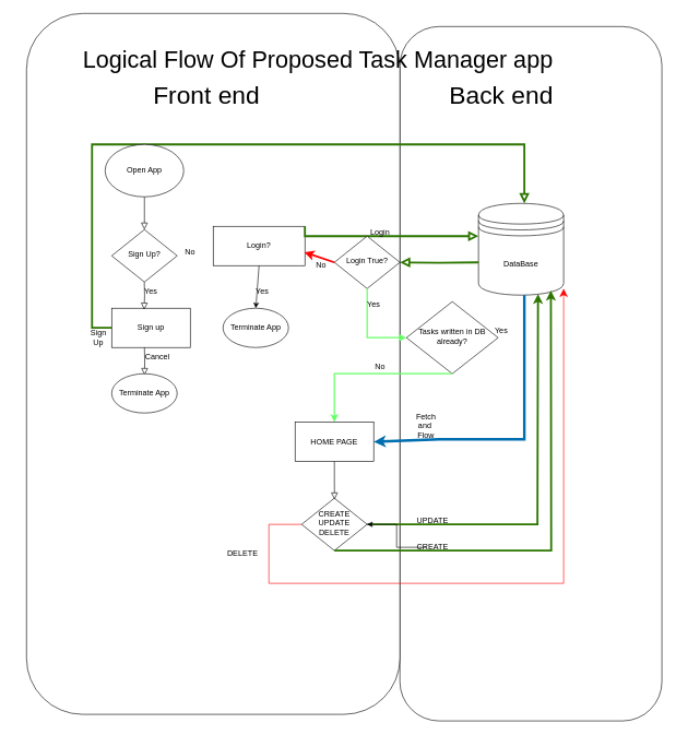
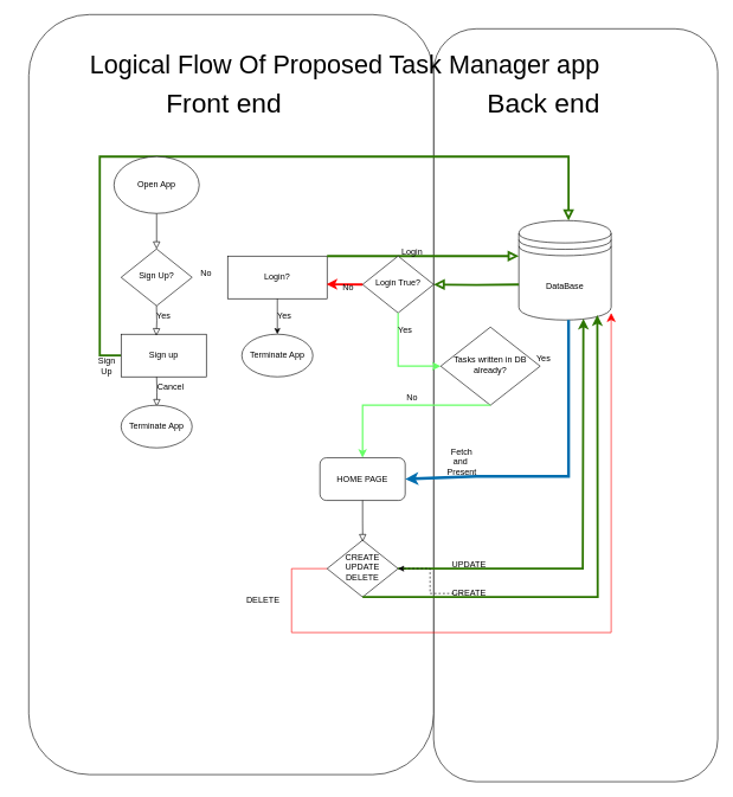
  <mxCell id="0" />
  <mxCell id="1" parent="0" />
  <mxCell id="2" value="" style="rounded=1;whiteSpace=wrap;html=1;" parent="1" vertex="1"><mxGeometry x="610" y="40" width="400" height="1060" as="geometry" /></mxCell>
  <mxCell id="3" value="" style="rounded=1;whiteSpace=wrap;html=1;" parent="1" vertex="1"><mxGeometry x="40" y="20" width="570" height="1070" as="geometry" /></mxCell>
  <mxCell id="4" value="" style="rounded=0;html=1;jettySize=auto;orthogonalLoop=1;fontSize=11;endArrow=block;endFill=0;endSize=8;strokeWidth=1;shadow=0;labelBackgroundColor=none;edgeStyle=orthogonalEdgeStyle;" parent="1" edge="1"><mxGeometry relative="1" as="geometry"><mxPoint x="220" y="300" as="sourcePoint" /><mxPoint x="220" y="350" as="targetPoint" /></mxGeometry></mxCell>
  <mxCell id="5" value="Sign Up?" style="rhombus;whiteSpace=wrap;html=1;shadow=0;fontFamily=Helvetica;fontSize=12;align=center;strokeWidth=1;spacing=6;spacingTop=-4;" parent="1" vertex="1"><mxGeometry x="170" y="350" width="100" height="80" as="geometry" /></mxCell>
  <mxCell id="6" value="" style="rounded=0;html=1;jettySize=auto;orthogonalLoop=1;fontSize=11;endArrow=block;endFill=0;endSize=8;strokeWidth=3;shadow=0;labelBackgroundColor=none;edgeStyle=orthogonalEdgeStyle;exitX=0;exitY=0.5;exitDx=0;exitDy=0;fillColor=#60a917;strokeColor=#2D7600;" parent="1" source="12" target="16" edge="1"><mxGeometry x="0.333" y="20" relative="1" as="geometry"><mxPoint as="offset" /><mxPoint x="130" y="530" as="sourcePoint" /><mxPoint x="790" y="290" as="targetPoint" /><Array as="points"><mxPoint x="140" y="500" /><mxPoint x="140" y="220" /><mxPoint x="800" y="220" /></Array></mxGeometry></mxCell>
  <mxCell id="7" value="Open App" style="ellipse;whiteSpace=wrap;html=1;" parent="1" vertex="1"><mxGeometry x="160" y="220" width="120" height="80" as="geometry" /></mxCell>
  <mxCell id="8" value="Yes" style="text;html=1;strokeColor=none;fillColor=none;align=center;verticalAlign=middle;whiteSpace=wrap;rounded=0;" parent="1" vertex="1"><mxGeometry x="220" y="440" width="20" height="10" as="geometry" /></mxCell>
  <mxCell id="9" value="&lt;font style=&quot;font-size: 36px;&quot;&gt;Logical Flow Of Proposed Task Manager app&lt;/font&gt;" style="text;html=1;strokeColor=none;fillColor=none;align=center;verticalAlign=middle;whiteSpace=wrap;rounded=0;" parent="1" vertex="1"><mxGeometry x="20" y="40" width="930" height="100" as="geometry" /></mxCell>
  <mxCell id="10" value="&lt;font style=&quot;font-size: 38px;&quot;&gt;Front end&lt;/font&gt;" style="text;html=1;strokeColor=none;fillColor=none;align=center;verticalAlign=middle;whiteSpace=wrap;rounded=0;" parent="1" vertex="1"><mxGeometry x="160" y="120" width="310" height="50" as="geometry" /></mxCell>
  <mxCell id="11" value="&lt;font style=&quot;font-size: 38px;&quot;&gt;Back end&lt;/font&gt;" style="text;html=1;strokeColor=none;fillColor=none;align=center;verticalAlign=middle;whiteSpace=wrap;rounded=0;" parent="1" vertex="1"><mxGeometry x="610" y="120" width="310" height="50" as="geometry" /></mxCell>
  <mxCell id="12" value="Sign up" style="rounded=0;whiteSpace=wrap;html=1;" parent="1" vertex="1"><mxGeometry x="170" y="470" width="120" height="60" as="geometry" /></mxCell>
  <mxCell id="13" value="" style="rounded=0;html=1;jettySize=auto;orthogonalLoop=1;fontSize=11;endArrow=block;endFill=0;endSize=8;strokeWidth=1;shadow=0;labelBackgroundColor=none;edgeStyle=orthogonalEdgeStyle;entryX=0.413;entryY=0.037;entryDx=0;entryDy=0;entryPerimeter=0;" parent="1" target="12" edge="1"><mxGeometry relative="1" as="geometry"><mxPoint x="219.8" y="430" as="sourcePoint" /><mxPoint x="219.8" y="480" as="targetPoint" /></mxGeometry></mxCell>
- <mxCell id="14" value="Login?" style="rounded=0;whiteSpace=wrap;html=1;" parent="1" vertex="1"><mxGeometry x="325" y="345" width="140" height="60" as="geometry" /></mxCell>
+ <mxCell id="14" value="Login?" style="rounded=0;whiteSpace=wrap;html=1;" parent="1" vertex="1"><mxGeometry x="320" y="360" width="140" height="60" as="geometry" /></mxCell>
  <mxCell id="15" value="No" style="text;html=1;strokeColor=none;fillColor=none;align=center;verticalAlign=middle;whiteSpace=wrap;rounded=0;" parent="1" vertex="1"><mxGeometry x="280" y="380" width="20" height="10" as="geometry" /></mxCell>
  <mxCell id="16" value="DataBase" style="shape=datastore;whiteSpace=wrap;html=1;" parent="1" vertex="1"><mxGeometry x="730" y="310" width="130" height="140" as="geometry" /></mxCell>
  <mxCell id="17" value="Sign Up" style="text;html=1;strokeColor=none;fillColor=none;align=center;verticalAlign=middle;whiteSpace=wrap;rounded=0;" parent="1" vertex="1"><mxGeometry x="140" y="510" width="20" height="10" as="geometry" /></mxCell>
  <mxCell id="18" value="" style="rounded=0;html=1;jettySize=auto;orthogonalLoop=1;fontSize=11;endArrow=block;endFill=0;endSize=8;strokeWidth=1;shadow=0;labelBackgroundColor=none;edgeStyle=orthogonalEdgeStyle;entryX=0.413;entryY=0.037;entryDx=0;entryDy=0;entryPerimeter=0;" parent="1" edge="1"><mxGeometry relative="1" as="geometry"><mxPoint x="220" y="530" as="sourcePoint" /><mxPoint x="220.2" y="572" as="targetPoint" /></mxGeometry></mxCell>
  <mxCell id="19" value="Cancel" style="text;html=1;strokeColor=none;fillColor=none;align=center;verticalAlign=middle;whiteSpace=wrap;rounded=0;" parent="1" vertex="1"><mxGeometry x="230" y="540" width="20" height="10" as="geometry" /></mxCell>
  <mxCell id="20" value="Terminate App" style="ellipse;whiteSpace=wrap;html=1;" parent="1" vertex="1"><mxGeometry x="170" y="570" width="100" height="60" as="geometry" /></mxCell>
  <mxCell id="21" value="" style="rounded=0;html=1;jettySize=auto;orthogonalLoop=1;fontSize=11;endArrow=block;endFill=0;endSize=8;strokeWidth=3;shadow=0;labelBackgroundColor=none;edgeStyle=orthogonalEdgeStyle;exitX=1;exitY=0;exitDx=0;exitDy=0;fillColor=#60a917;strokeColor=#2D7600;" parent="1" source="14" edge="1"><mxGeometry x="0.333" y="20" relative="1" as="geometry"><mxPoint as="offset" /><mxPoint x="180" y="510" as="sourcePoint" /><mxPoint x="730" y="360" as="targetPoint" /><Array as="points"><mxPoint x="730" y="360" /></Array></mxGeometry></mxCell>
  <mxCell id="22" value="" style="rounded=0;html=1;jettySize=auto;orthogonalLoop=1;fontSize=11;endArrow=block;endFill=0;endSize=8;strokeWidth=3;shadow=0;labelBackgroundColor=none;edgeStyle=orthogonalEdgeStyle;fillColor=#60a917;strokeColor=#2D7600;entryX=1;entryY=0.5;entryDx=0;entryDy=0;" parent="1" target="23" edge="1"><mxGeometry x="0.333" y="20" relative="1" as="geometry"><mxPoint as="offset" /><mxPoint x="730" y="400" as="sourcePoint" /><mxPoint x="460" y="380" as="targetPoint" /><Array as="points" /></mxGeometry></mxCell>
  <mxCell id="23" value="Login True?" style="rhombus;whiteSpace=wrap;html=1;shadow=0;fontFamily=Helvetica;fontSize=12;align=center;strokeWidth=1;spacing=6;spacingTop=-4;" parent="1" vertex="1"><mxGeometry x="510" y="360" width="100" height="80" as="geometry" /></mxCell>
  <mxCell id="24" value="" style="endArrow=classic;html=1;rounded=0;exitX=0;exitY=0.5;exitDx=0;exitDy=0;entryX=0.994;entryY=0.66;entryDx=0;entryDy=0;entryPerimeter=0;strokeColor=#FF0000;strokeWidth=3;" parent="1" source="23" target="14" edge="1"><mxGeometry width="50" height="50" relative="1" as="geometry"><mxPoint x="340" y="500" as="sourcePoint" /><mxPoint x="390" y="450" as="targetPoint" /></mxGeometry></mxCell>
  <mxCell id="25" value="No" style="text;html=1;strokeColor=none;fillColor=none;align=center;verticalAlign=middle;whiteSpace=wrap;rounded=0;" parent="1" vertex="1"><mxGeometry x="480" y="400" width="20" height="10" as="geometry" /></mxCell>
  <mxCell id="26" value="Login" style="text;html=1;strokeColor=none;fillColor=none;align=center;verticalAlign=middle;whiteSpace=wrap;rounded=0;" parent="1" vertex="1"><mxGeometry x="570" y="350" width="20" height="10" as="geometry" /></mxCell>
  <mxCell id="27" value="" style="endArrow=classic;html=1;rounded=0;exitX=0.5;exitY=1;exitDx=0;exitDy=0;" parent="1" source="14" edge="1"><mxGeometry width="50" height="50" relative="1" as="geometry"><mxPoint x="470" y="430" as="sourcePoint" /><mxPoint x="390" y="470" as="targetPoint" /></mxGeometry></mxCell>
  <mxCell id="28" value="Terminate App" style="ellipse;whiteSpace=wrap;html=1;" parent="1" vertex="1"><mxGeometry x="340" y="470" width="100" height="60" as="geometry" /></mxCell>
  <mxCell id="29" value="Yes" style="text;html=1;strokeColor=none;fillColor=none;align=center;verticalAlign=middle;whiteSpace=wrap;rounded=0;" parent="1" vertex="1"><mxGeometry x="390" y="440" width="20" height="10" as="geometry" /></mxCell>
  <mxCell id="30" value="" style="endArrow=classic;html=1;rounded=0;exitX=0.5;exitY=1;exitDx=0;exitDy=0;entryX=0;entryY=0.5;entryDx=0;entryDy=0;strokeWidth=2;strokeColor=#66FF66;" parent="1" target="32" edge="1"><mxGeometry width="50" height="50" relative="1" as="geometry"><mxPoint x="560" y="440" as="sourcePoint" /><mxPoint x="560" y="490" as="targetPoint" /><Array as="points"><mxPoint x="560" y="470" /><mxPoint x="560" y="515" /></Array></mxGeometry></mxCell>
  <mxCell id="31" value="Yes" style="text;html=1;strokeColor=none;fillColor=none;align=center;verticalAlign=middle;whiteSpace=wrap;rounded=0;" parent="1" vertex="1"><mxGeometry x="560" y="460" width="20" height="10" as="geometry" /></mxCell>
  <mxCell id="32" value="Tasks written in DB already?" style="rhombus;whiteSpace=wrap;html=1;shadow=0;fontFamily=Helvetica;fontSize=12;align=center;strokeWidth=1;spacing=6;spacingTop=-4;" parent="1" vertex="1"><mxGeometry x="620" y="460" width="140" height="110" as="geometry" /></mxCell>
  <mxCell id="33" value="" style="endArrow=classic;html=1;rounded=0;entryX=0.5;entryY=0;entryDx=0;entryDy=0;strokeWidth=2;strokeColor=#66FF66;exitX=0.5;exitY=1;exitDx=0;exitDy=0;" parent="1" source="32" target="34" edge="1"><mxGeometry width="50" height="50" relative="1" as="geometry"><mxPoint x="590" y="570" as="sourcePoint" /><mxPoint x="650" y="645" as="targetPoint" /><Array as="points"><mxPoint x="590" y="570" /><mxPoint x="510" y="570" /></Array></mxGeometry></mxCell>
- <mxCell id="34" value="HOME PAGE" style="rounded=0;whiteSpace=wrap;html=1;" parent="1" vertex="1"><mxGeometry x="450" y="644" width="120" height="60" as="geometry" /></mxCell>
+ <mxCell id="34" value="HOME PAGE" style="whiteSpace=wrap;html=1;rounded=1;" parent="1" vertex="1"><mxGeometry x="450" y="644" width="120" height="60" as="geometry" /></mxCell>
  <mxCell id="35" value="" style="endArrow=classic;html=1;rounded=0;entryX=1;entryY=0.5;entryDx=0;entryDy=0;strokeWidth=4;strokeColor=#006EAF;fillColor=#1ba1e2;" parent="1" target="34" edge="1"><mxGeometry width="50" height="50" relative="1" as="geometry"><mxPoint x="800" y="450" as="sourcePoint" /><mxPoint x="829" y="454" as="targetPoint" /><Array as="points"><mxPoint x="800" y="520" /><mxPoint x="800" y="670" /><mxPoint x="670" y="670" /></Array></mxGeometry></mxCell>
  <mxCell id="36" value="No" style="text;html=1;strokeColor=none;fillColor=none;align=center;verticalAlign=middle;whiteSpace=wrap;rounded=0;" vertex="1" parent="1"><mxGeometry x="570" y="555" width="20" height="10" as="geometry" /></mxCell>
  <mxCell id="37" value="Yes" style="text;html=1;strokeColor=none;fillColor=none;align=center;verticalAlign=middle;whiteSpace=wrap;rounded=0;" vertex="1" parent="1"><mxGeometry x="755" y="500" width="20" height="10" as="geometry" /></mxCell>
- <mxCell id="38" value="Fetch and&amp;nbsp; Flow" style="text;html=1;strokeColor=none;fillColor=none;align=center;verticalAlign=middle;whiteSpace=wrap;rounded=0;" vertex="1" parent="1"><mxGeometry x="640" y="645" width="20" height="10" as="geometry" /></mxCell>
+ <mxCell id="38" value="Fetch and&amp;nbsp; Present" style="text;html=1;strokeColor=none;fillColor=none;align=center;verticalAlign=middle;whiteSpace=wrap;rounded=0;" vertex="1" parent="1"><mxGeometry x="640" y="645" width="20" height="10" as="geometry" /></mxCell>
  <mxCell id="39" value="CREATE&lt;br&gt;UPDATE&lt;br&gt;DELETE" style="rhombus;whiteSpace=wrap;html=1;shadow=0;fontFamily=Helvetica;fontSize=12;align=center;strokeWidth=1;spacing=6;spacingTop=-4;" vertex="1" parent="1"><mxGeometry x="460" y="760" width="100" height="80" as="geometry" /></mxCell>
  <mxCell id="40" value="" style="rounded=0;html=1;jettySize=auto;orthogonalLoop=1;fontSize=11;endArrow=block;endFill=0;endSize=8;strokeWidth=1;shadow=0;labelBackgroundColor=none;edgeStyle=orthogonalEdgeStyle;entryX=0.413;entryY=0.037;entryDx=0;entryDy=0;entryPerimeter=0;exitX=0.5;exitY=1;exitDx=0;exitDy=0;" edge="1" parent="1" source="34"><mxGeometry relative="1" as="geometry"><mxPoint x="510" y="720" as="sourcePoint" /><mxPoint x="510.2" y="762" as="targetPoint" /></mxGeometry></mxCell>
  <mxCell id="41" value="" style="endArrow=classic;html=1;rounded=0;exitX=1;exitY=0.5;exitDx=0;exitDy=0;entryX=0.699;entryY=0.987;entryDx=0;entryDy=0;entryPerimeter=0;fillColor=#60a917;strokeColor=#2D7600;strokeWidth=3;" edge="1" parent="1" source="39" target="16"><mxGeometry width="50" height="50" relative="1" as="geometry"><mxPoint x="510" y="812.8" as="sourcePoint" /><mxPoint x="768.01" y="460" as="targetPoint" /><Array as="points"><mxPoint x="820" y="800" /></Array></mxGeometry></mxCell>
  <mxCell id="42" value="" style="endArrow=classic;html=1;rounded=0;exitX=0.5;exitY=1;exitDx=0;exitDy=0;entryX=0.85;entryY=0.95;entryDx=0;entryDy=0;entryPerimeter=0;fillColor=#60a917;strokeColor=#2D7600;strokeWidth=3;" edge="1" parent="1" source="39" target="16"><mxGeometry width="50" height="50" relative="1" as="geometry"><mxPoint x="580" y="820" as="sourcePoint" /><mxPoint x="838" y="440" as="targetPoint" /><Array as="points"><mxPoint x="841" y="840" /></Array></mxGeometry></mxCell>
  <mxCell id="43" value="" style="endArrow=classic;html=1;rounded=0;exitX=0;exitY=0.5;exitDx=0;exitDy=0;strokeColor=#FF0000;endSize=10;" edge="1" parent="1" source="39"><mxGeometry width="50" height="50" relative="1" as="geometry"><mxPoint x="520" y="850" as="sourcePoint" /><mxPoint x="860" y="440" as="targetPoint" /><Array as="points"><mxPoint x="410" y="800" /><mxPoint x="410" y="890" /><mxPoint x="860" y="890" /></Array></mxGeometry></mxCell>
  <mxCell id="44" value="DELETE" style="text;html=1;strokeColor=none;fillColor=none;align=center;verticalAlign=middle;whiteSpace=wrap;rounded=0;" vertex="1" parent="1"><mxGeometry x="360" y="840" width="20" height="10" as="geometry" /></mxCell>
- <mxCell id="45" value="" style="edgeStyle=orthogonalEdgeStyle;rounded=0;orthogonalLoop=1;jettySize=auto;html=1;" edge="1" parent="1" source="46" target="39"><mxGeometry relative="1" as="geometry" /></mxCell>
+ <mxCell id="45" value="" style="edgeStyle=orthogonalEdgeStyle;rounded=0;orthogonalLoop=1;jettySize=auto;html=1;dashed=1;" edge="1" parent="1" source="46" target="39"><mxGeometry relative="1" as="geometry" /></mxCell>
  <mxCell id="46" value="CREATE" style="text;html=1;strokeColor=none;fillColor=none;align=center;verticalAlign=middle;whiteSpace=wrap;rounded=0;" vertex="1" parent="1"><mxGeometry x="650" y="830" width="20" height="10" as="geometry" /></mxCell>
  <mxCell id="47" value="UPDATE" style="text;html=1;strokeColor=none;fillColor=none;align=center;verticalAlign=middle;whiteSpace=wrap;rounded=0;" vertex="1" parent="1"><mxGeometry x="650" y="790" width="20" height="10" as="geometry" /></mxCell>
